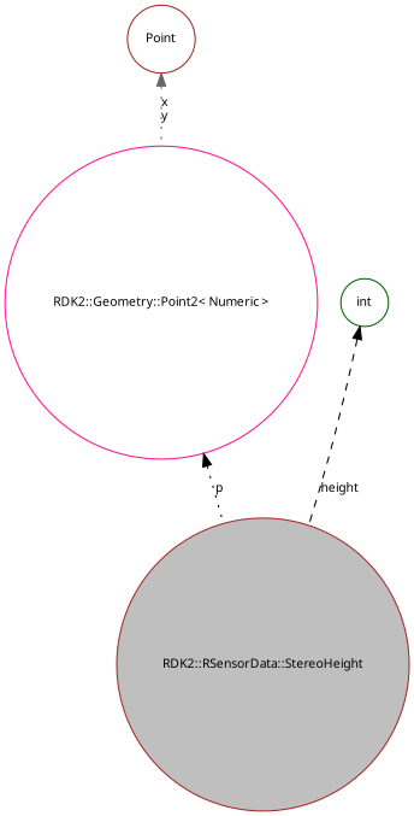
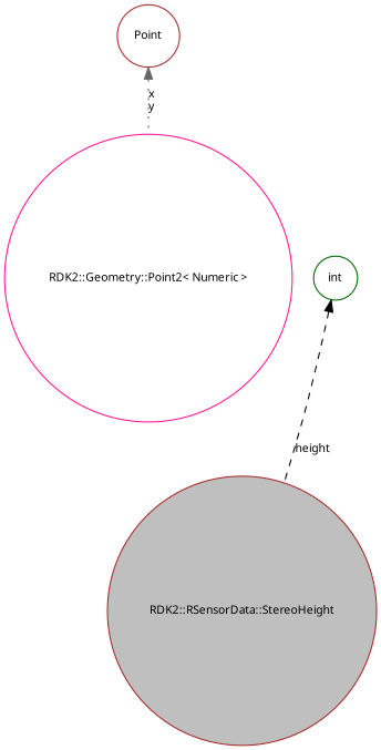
  digraph {
    node [color=brown fillcolor=white fontname="FreeSans.ttf" fontsize=10 shape=circle style=filled]
    edge [color=black dir=back fontname="FreeSans.ttf" fontsize=10 labelfontname="FreeSans.ttf" labelfontsize=10 style=dotted]
    n1 [fillcolor=grey75 fontcolor=black height=0.2 label="RDK2::RSensorData::StereoHeight" width=0.4]
    n2 [color=deeppink height=0.2 label="RDK2::Geometry::Point2\< Numeric \>" width=0.4]
    n3 [height=0.2 label=Point width=0.4]
    n4 [color=darkgreen height=0.2 label=int width=0.4]
-   n2 -> n1 [label=p]
    n3 -> n2 [color=gray40 label="x\ny"]
    n4 -> n1 [label=height style=dashed]
  }
